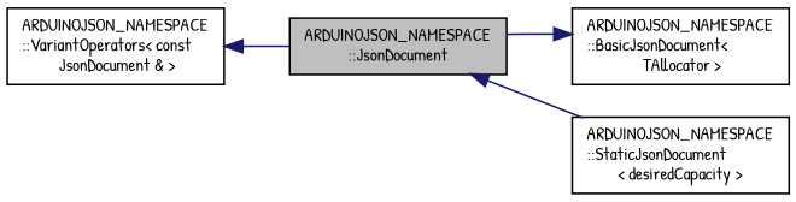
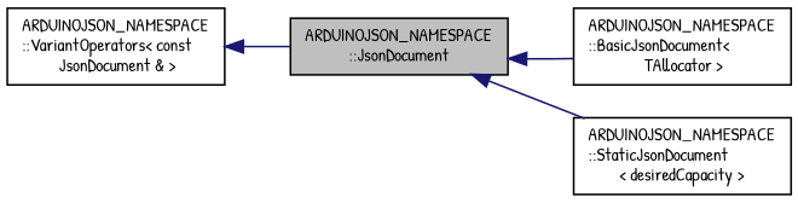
  digraph {
    fontname="Patrick Hand"
    rankdir=LR
    node [color=black fillcolor=white fontname="Patrick Hand" fontsize=10 shape=record style=filled]
    edge [color=midnightblue dir=back fontname="Patrick Hand" fontsize=10 labelfontname=Helvetica labelfontsize=10 style=solid]
    n1 [fillcolor=grey75 fontcolor=black height=0.2 label="ARDUINOJSON_NAMESPACE\l::JsonDocument" width=0.4]
    n2 [height=0.2 label="ARDUINOJSON_NAMESPACE\l::BasicJsonDocument\<\l TAllocator \>" width=0.4]
    n3 [height=0.2 label="ARDUINOJSON_NAMESPACE\l::StaticJsonDocument\l\< desiredCapacity \>" width=0.4]
    n4 [height=0.2 label="ARDUINOJSON_NAMESPACE\l::VariantOperators\< const\l JsonDocument & \>" width=0.4]
-   n2 -> n1
+   n1 -> n2
    n1 -> n3
    n4 -> n1
  }
